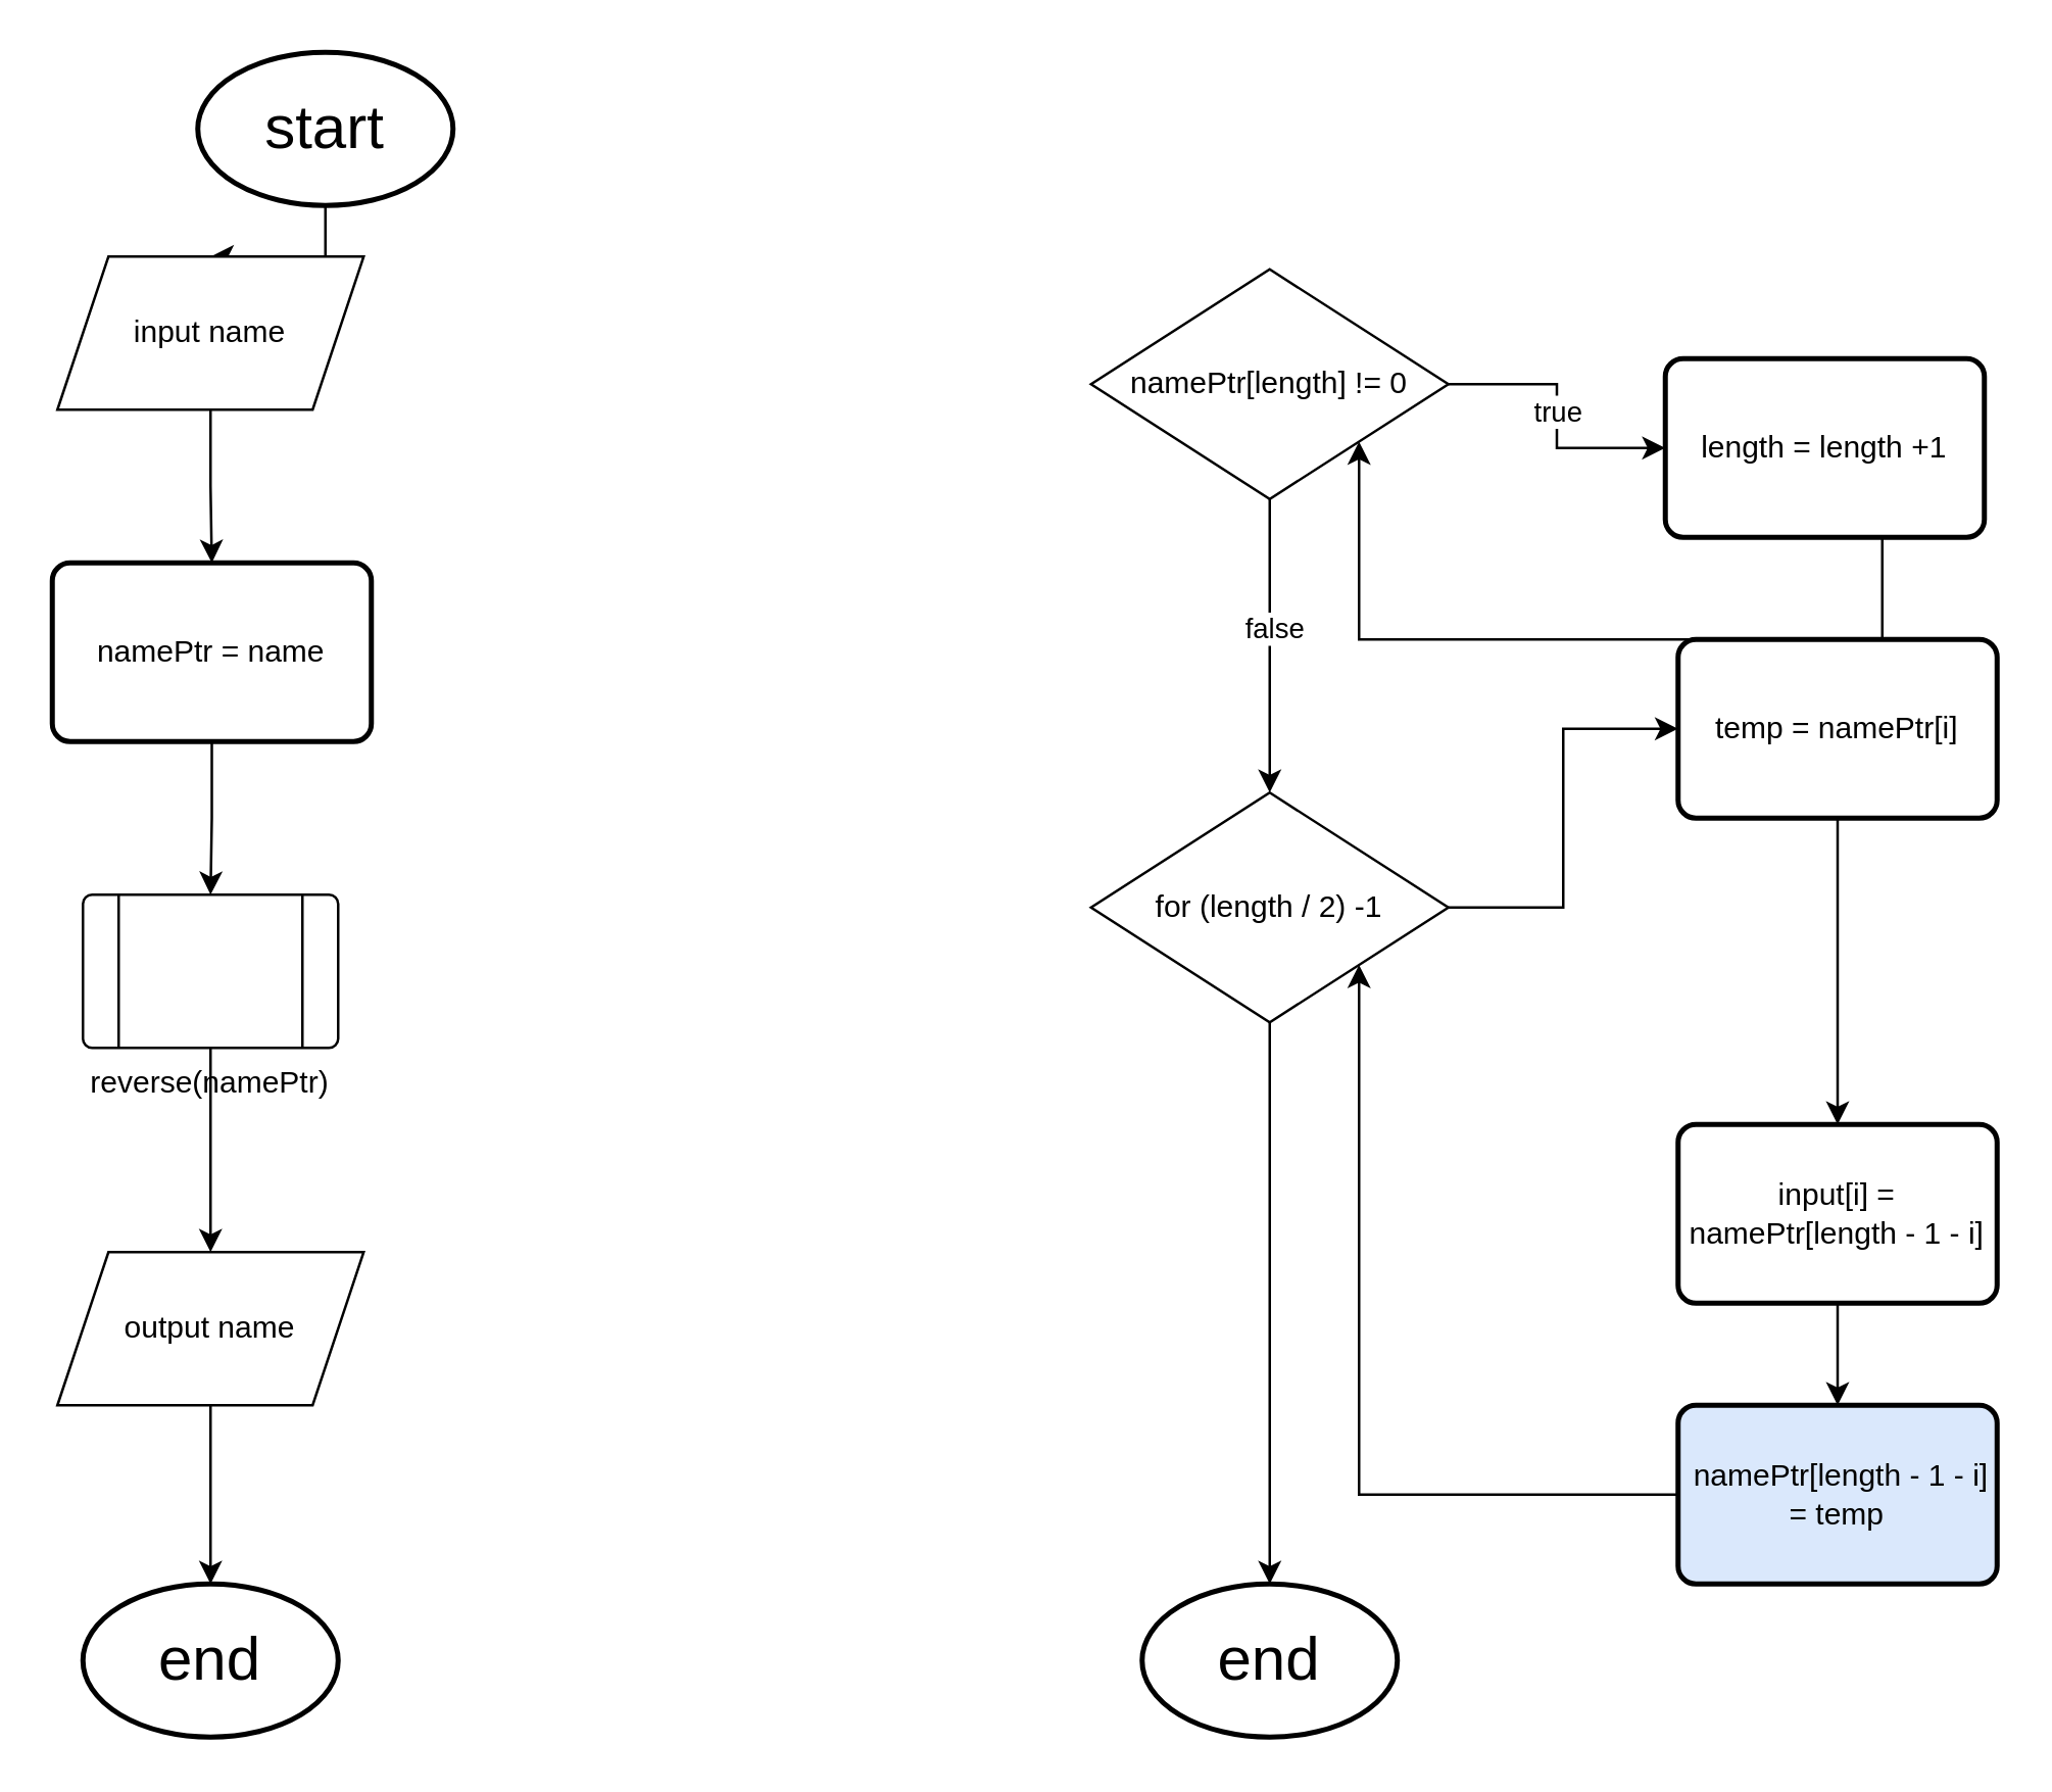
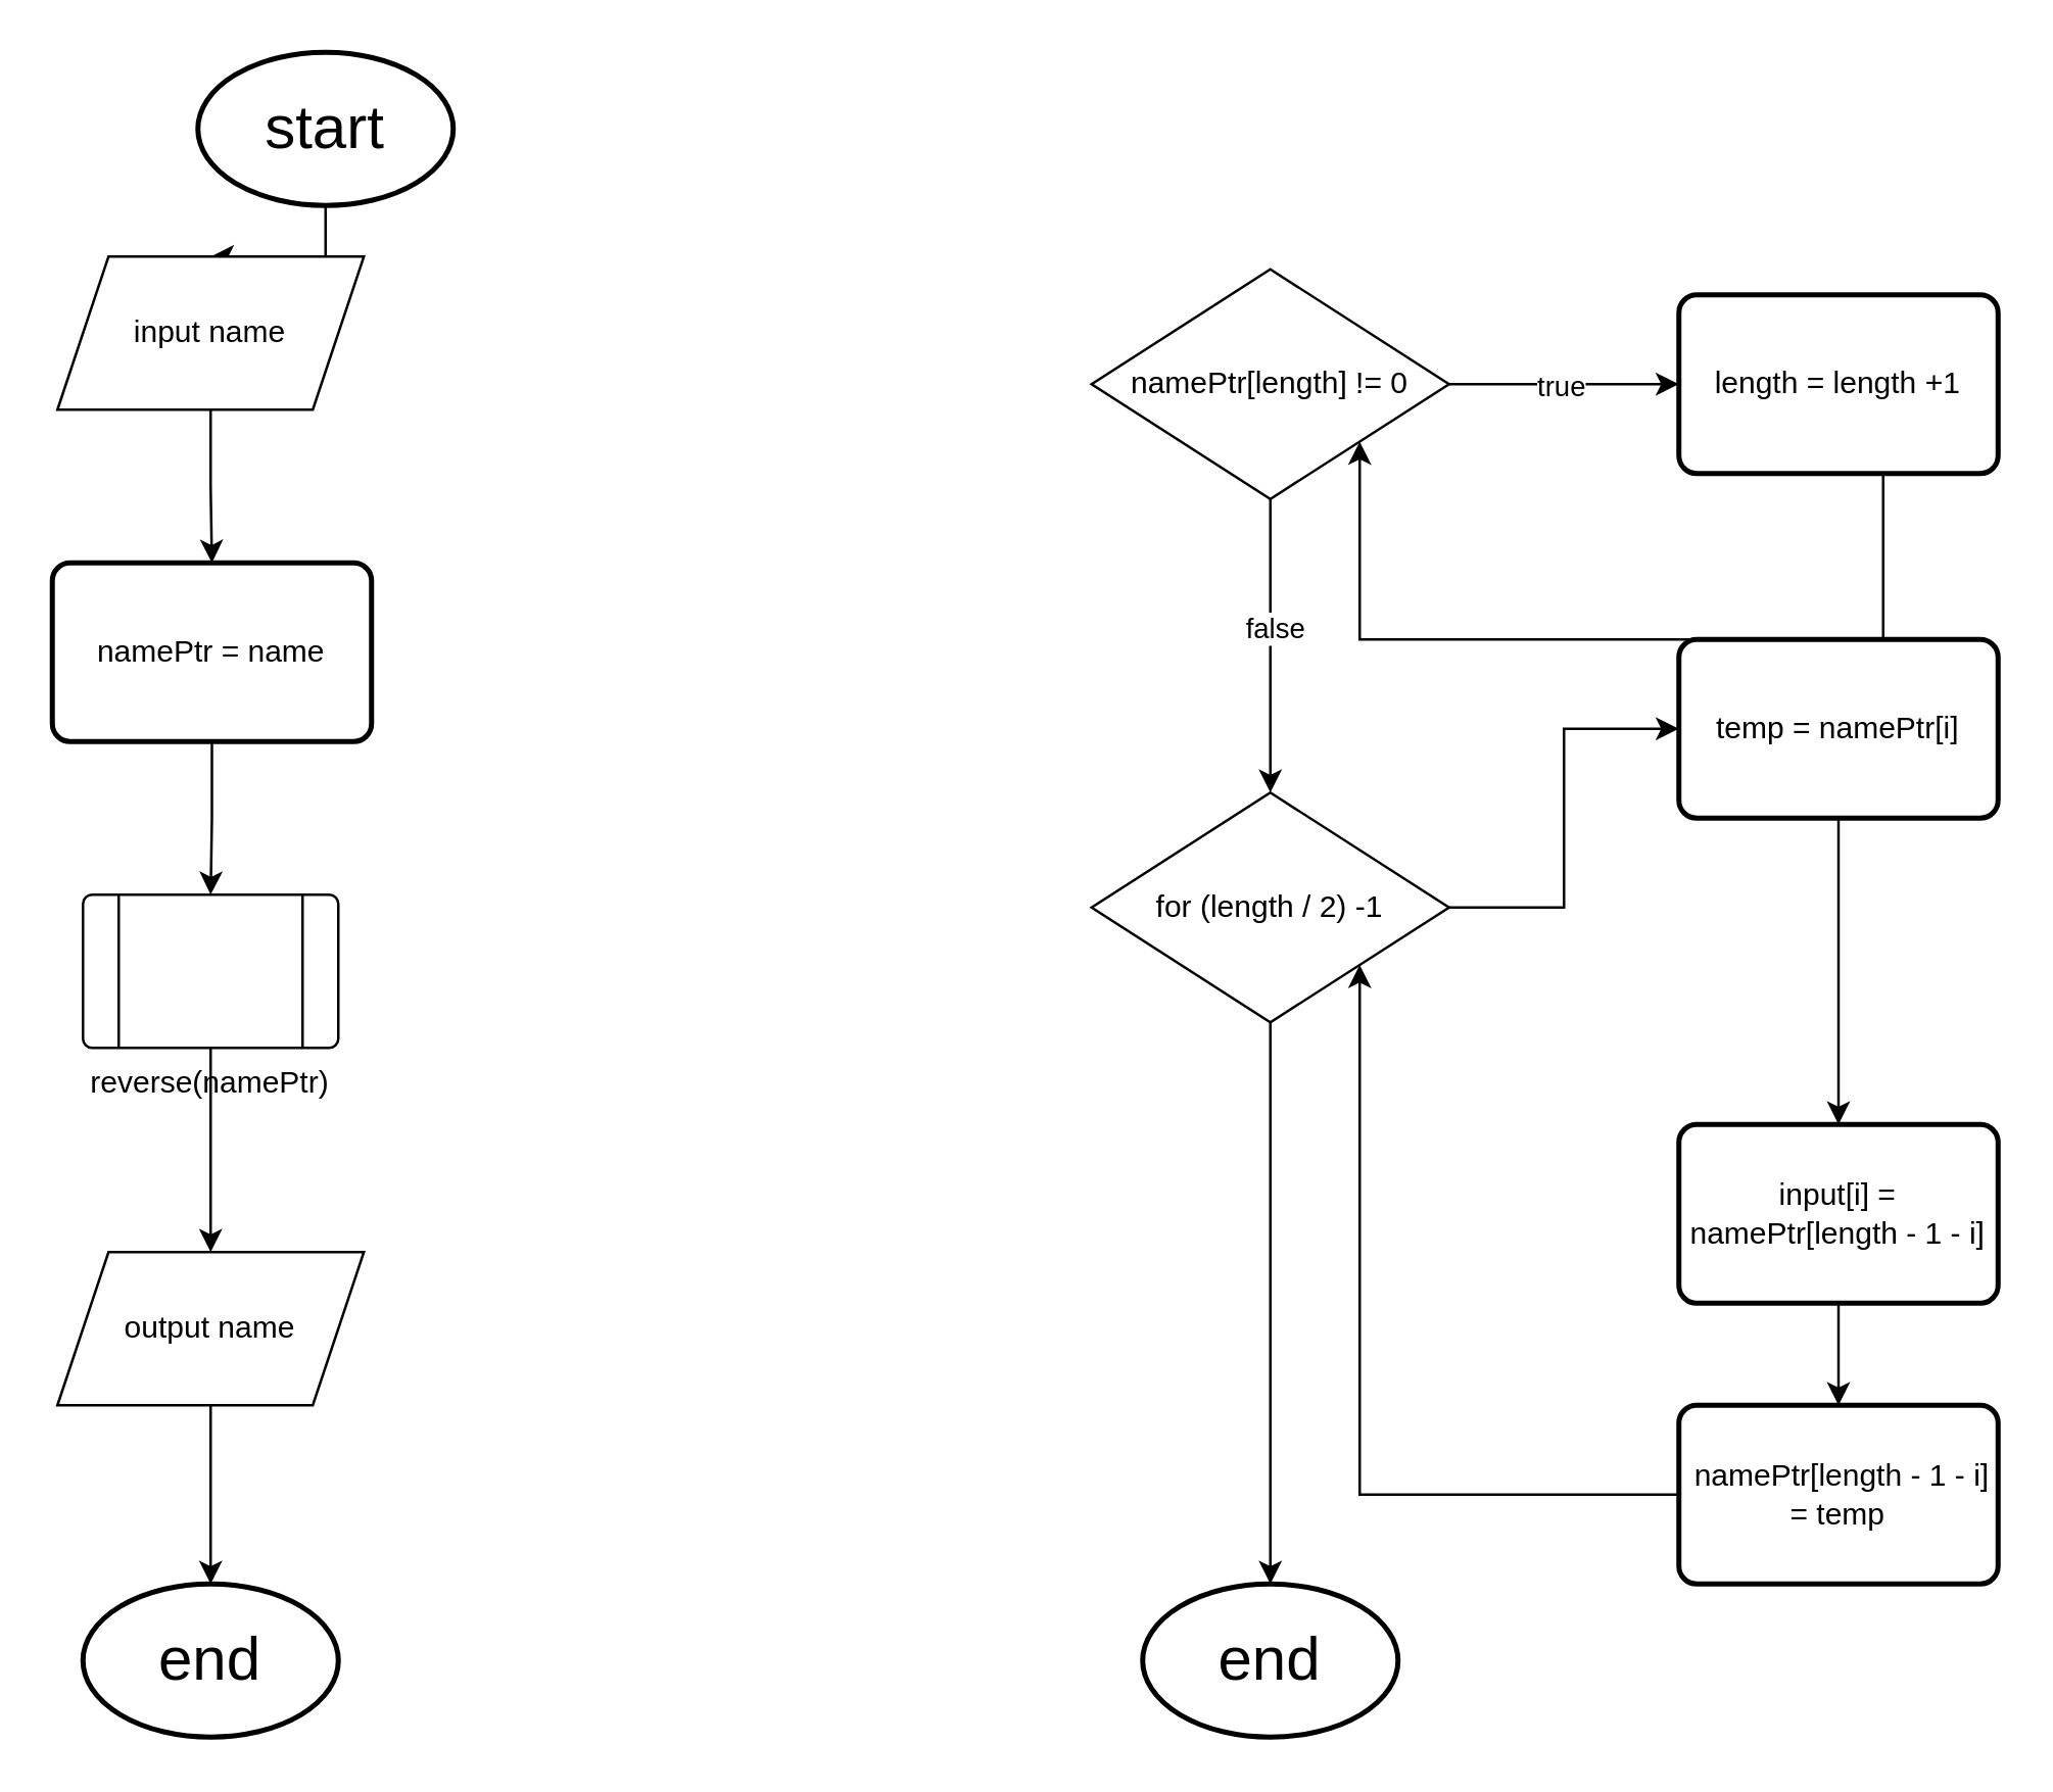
  <mxCell id="0" />
  <mxCell id="1" parent="0" />
  <mxCell id="2" style="edgeStyle=orthogonalEdgeStyle;rounded=0;orthogonalLoop=1;jettySize=auto;html=1;" edge="1" parent="1" source="3" target="6"><mxGeometry relative="1" as="geometry" /></mxCell>
  <mxCell id="3" value="&lt;font style=&quot;font-size: 24px;&quot;&gt;start&lt;/font&gt;" style="strokeWidth=2;html=1;shape=mxgraph.flowchart.start_1;whiteSpace=wrap;" vertex="1" parent="1"><mxGeometry x="77" y="20" width="100" height="60" as="geometry" /></mxCell>
  <mxCell id="4" value="&lt;font style=&quot;font-size: 24px;&quot;&gt;end&lt;/font&gt;" style="strokeWidth=2;html=1;shape=mxgraph.flowchart.start_1;whiteSpace=wrap;" vertex="1" parent="1"><mxGeometry x="32" y="620" width="100" height="60" as="geometry" /></mxCell>
  <mxCell id="5" style="edgeStyle=orthogonalEdgeStyle;rounded=0;orthogonalLoop=1;jettySize=auto;html=1;entryX=0.5;entryY=0;entryDx=0;entryDy=0;" edge="1" parent="1" source="6" target="8"><mxGeometry relative="1" as="geometry" /></mxCell>
  <mxCell id="6" value="input name" style="shape=parallelogram;perimeter=parallelogramPerimeter;whiteSpace=wrap;html=1;fixedSize=1;" vertex="1" parent="1"><mxGeometry x="22" y="100" width="120" height="60" as="geometry" /></mxCell>
  <mxCell id="7" style="edgeStyle=orthogonalEdgeStyle;rounded=0;orthogonalLoop=1;jettySize=auto;html=1;entryX=0.5;entryY=0;entryDx=0;entryDy=0;" edge="1" parent="1" source="8" target="12"><mxGeometry relative="1" as="geometry" /></mxCell>
  <mxCell id="8" value="namePtr = name" style="rounded=1;whiteSpace=wrap;html=1;absoluteArcSize=1;arcSize=14;strokeWidth=2;" vertex="1" parent="1"><mxGeometry x="20" y="220" width="125" height="70" as="geometry" /></mxCell>
  <mxCell id="9" style="edgeStyle=orthogonalEdgeStyle;rounded=0;orthogonalLoop=1;jettySize=auto;html=1;" edge="1" parent="1" source="10" target="4"><mxGeometry relative="1" as="geometry" /></mxCell>
  <mxCell id="10" value="output name" style="shape=parallelogram;perimeter=parallelogramPerimeter;whiteSpace=wrap;html=1;fixedSize=1;" vertex="1" parent="1"><mxGeometry x="22" y="490" width="120" height="60" as="geometry" /></mxCell>
  <mxCell id="11" style="edgeStyle=orthogonalEdgeStyle;rounded=0;orthogonalLoop=1;jettySize=auto;html=1;entryX=0.5;entryY=0;entryDx=0;entryDy=0;" edge="1" parent="1" source="12" target="10"><mxGeometry relative="1" as="geometry" /></mxCell>
  <mxCell id="12" value="reverse(namePtr)" style="verticalLabelPosition=bottom;verticalAlign=top;html=1;shape=process;whiteSpace=wrap;rounded=1;size=0.14;arcSize=6;" vertex="1" parent="1"><mxGeometry x="32" y="350" width="100" height="60" as="geometry" /></mxCell>
  <mxCell id="13" style="edgeStyle=orthogonalEdgeStyle;rounded=0;orthogonalLoop=1;jettySize=auto;html=1;exitX=0.5;exitY=1;exitDx=0;exitDy=0;exitPerimeter=0;" edge="1" parent="1" source="4" target="4"><mxGeometry relative="1" as="geometry" /></mxCell>
  <mxCell id="14" style="edgeStyle=orthogonalEdgeStyle;rounded=0;orthogonalLoop=1;jettySize=auto;html=1;entryX=0;entryY=0.5;entryDx=0;entryDy=0;" edge="1" parent="1" source="18" target="19"><mxGeometry relative="1" as="geometry" /></mxCell>
  <mxCell id="15" value="true" style="edgeLabel;html=1;align=center;verticalAlign=middle;resizable=0;points=[];" vertex="1" connectable="0" parent="14"><mxGeometry x="-0.043" relative="1" as="geometry"><mxPoint as="offset" /></mxGeometry></mxCell>
  <mxCell id="16" style="edgeStyle=orthogonalEdgeStyle;rounded=0;orthogonalLoop=1;jettySize=auto;html=1;entryX=0.5;entryY=0;entryDx=0;entryDy=0;" edge="1" parent="1" source="18" target="22"><mxGeometry relative="1" as="geometry" /></mxCell>
  <mxCell id="17" value="false" style="edgeLabel;html=1;align=center;verticalAlign=middle;resizable=0;points=[];" vertex="1" connectable="0" parent="16"><mxGeometry x="-0.125" y="1" relative="1" as="geometry"><mxPoint as="offset" /></mxGeometry></mxCell>
  <mxCell id="18" value="namePtr[length] != 0" style="rhombus;whiteSpace=wrap;html=1;" vertex="1" parent="1"><mxGeometry x="427" y="105" width="140" height="90" as="geometry" /></mxCell>
- <mxCell id="19" value="length = length +1" style="rounded=1;whiteSpace=wrap;html=1;absoluteArcSize=1;arcSize=14;strokeWidth=2;" vertex="1" parent="1"><mxGeometry x="652" y="140" width="125" height="70" as="geometry" /></mxCell>
+ <mxCell id="19" value="length = length +1" style="rounded=1;whiteSpace=wrap;html=1;absoluteArcSize=1;arcSize=14;strokeWidth=2;" vertex="1" parent="1"><mxGeometry x="657" y="115" width="125" height="70" as="geometry" /></mxCell>
  <mxCell id="20" style="edgeStyle=orthogonalEdgeStyle;rounded=0;orthogonalLoop=1;jettySize=auto;html=1;entryX=0;entryY=0.5;entryDx=0;entryDy=0;" edge="1" parent="1" source="22" target="25"><mxGeometry relative="1" as="geometry" /></mxCell>
  <mxCell id="21" style="edgeStyle=orthogonalEdgeStyle;rounded=0;orthogonalLoop=1;jettySize=auto;html=1;entryX=0.5;entryY=0;entryDx=0;entryDy=0;entryPerimeter=0;" edge="1" parent="1" source="22" target="30"><mxGeometry relative="1" as="geometry"><mxPoint x="497" y="620" as="targetPoint" /></mxGeometry></mxCell>
  <mxCell id="22" value="for (length / 2) -1" style="rhombus;whiteSpace=wrap;html=1;" vertex="1" parent="1"><mxGeometry x="427" y="310" width="140" height="90" as="geometry" /></mxCell>
  <mxCell id="23" style="edgeStyle=orthogonalEdgeStyle;rounded=0;orthogonalLoop=1;jettySize=auto;html=1;entryX=1;entryY=1;entryDx=0;entryDy=0;" edge="1" parent="1" source="19" target="18"><mxGeometry relative="1" as="geometry"><Array as="points"><mxPoint x="737" y="250" /><mxPoint x="532" y="250" /></Array></mxGeometry></mxCell>
  <mxCell id="24" style="edgeStyle=orthogonalEdgeStyle;rounded=0;orthogonalLoop=1;jettySize=auto;html=1;entryX=0.5;entryY=0;entryDx=0;entryDy=0;" edge="1" parent="1" source="25" target="27"><mxGeometry relative="1" as="geometry" /></mxCell>
  <mxCell id="25" value="temp = namePtr[i]" style="rounded=1;whiteSpace=wrap;html=1;absoluteArcSize=1;arcSize=14;strokeWidth=2;" vertex="1" parent="1"><mxGeometry x="657" y="250" width="125" height="70" as="geometry" /></mxCell>
  <mxCell id="26" style="edgeStyle=orthogonalEdgeStyle;rounded=0;orthogonalLoop=1;jettySize=auto;html=1;entryX=0.5;entryY=0;entryDx=0;entryDy=0;" edge="1" parent="1" source="27" target="29"><mxGeometry relative="1" as="geometry" /></mxCell>
  <mxCell id="27" value="input[i] = namePtr[length - 1 - i]" style="rounded=1;whiteSpace=wrap;html=1;absoluteArcSize=1;arcSize=14;strokeWidth=2;" vertex="1" parent="1"><mxGeometry x="657" y="440" width="125" height="70" as="geometry" /></mxCell>
  <mxCell id="28" style="edgeStyle=orthogonalEdgeStyle;rounded=0;orthogonalLoop=1;jettySize=auto;html=1;entryX=1;entryY=1;entryDx=0;entryDy=0;" edge="1" parent="1" source="29" target="22"><mxGeometry relative="1" as="geometry" /></mxCell>
- <mxCell id="29" value="&amp;nbsp;namePtr[length - 1 - i] = temp" style="rounded=1;whiteSpace=wrap;html=1;absoluteArcSize=1;arcSize=14;strokeWidth=2;fillColor=#dae8fc;" vertex="1" parent="1"><mxGeometry x="657" y="550" width="125" height="70" as="geometry" /></mxCell>
+ <mxCell id="29" value="&amp;nbsp;namePtr[length - 1 - i] = temp" style="rounded=1;whiteSpace=wrap;html=1;absoluteArcSize=1;arcSize=14;strokeWidth=2;" vertex="1" parent="1"><mxGeometry x="657" y="550" width="125" height="70" as="geometry" /></mxCell>
  <mxCell id="30" value="&lt;font style=&quot;font-size: 24px;&quot;&gt;end&lt;/font&gt;" style="strokeWidth=2;html=1;shape=mxgraph.flowchart.start_1;whiteSpace=wrap;" vertex="1" parent="1"><mxGeometry x="447" y="620" width="100" height="60" as="geometry" /></mxCell>
